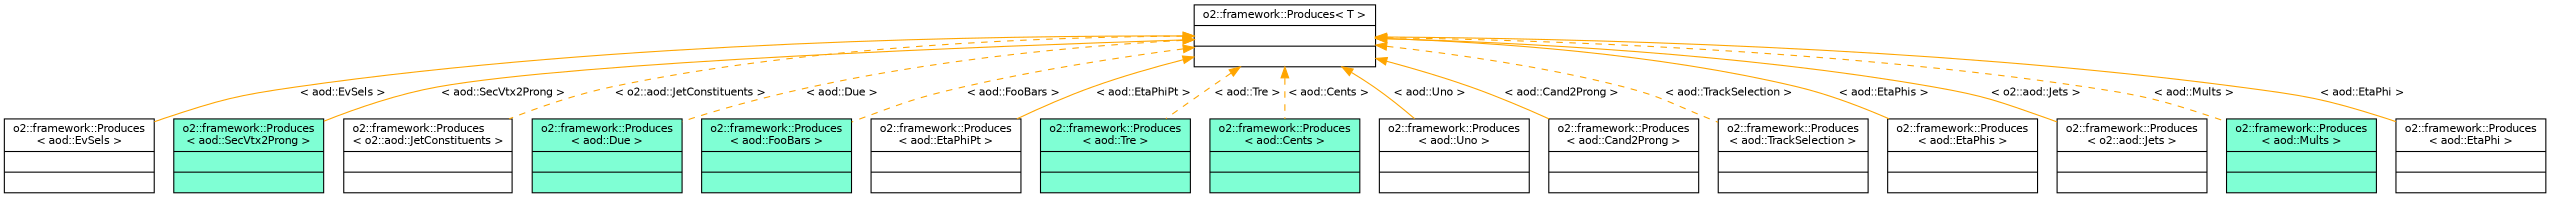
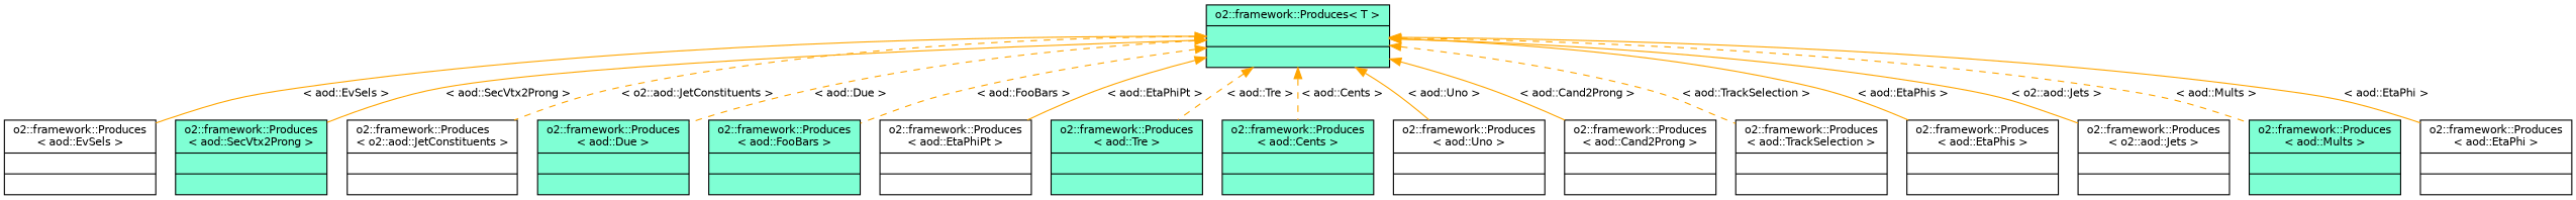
  digraph {
    node [color=black fillcolor=white fontname=Helvetica fontsize=10 shape=record style=filled]
    edge [color=orange dir=back fontname=Helvetica fontsize=10 labelfontname=Helvetica labelfontsize=10 style=solid]
-   n1 [fontcolor=black height=0.2 label="{o2::framework::Produces\< T \>\n||}" width=0.4]
+   n1 [fillcolor=aquamarine fontcolor=black height=0.2 label="{o2::framework::Produces\< T \>\n||}" width=0.4]
    n2 [height=0.2 label="{o2::framework::Produces\l\< aod::EvSels \>\n||}" width=0.4]
    n3 [height=0.2 label="{o2::framework::Produces\l\< aod::SecVtx2Prong \>\n||}" width=0.4 fillcolor=aquamarine]
    n4 [height=0.2 label="{o2::framework::Produces\l\< o2::aod::JetConstituents \>\n||}" width=0.4]
    n5 [height=0.2 label="{o2::framework::Produces\l\< aod::Due \>\n||}" width=0.4 fillcolor=aquamarine]
    n6 [height=0.2 label="{o2::framework::Produces\l\< aod::FooBars \>\n||}" width=0.4 fillcolor=aquamarine]
    n7 [height=0.2 label="{o2::framework::Produces\l\< aod::EtaPhiPt \>\n||}" width=0.4]
    n8 [height=0.2 label="{o2::framework::Produces\l\< aod::Tre \>\n||}" width=0.4 fillcolor=aquamarine]
    n9 [height=0.2 label="{o2::framework::Produces\l\< aod::Cents \>\n||}" width=0.4 fillcolor=aquamarine]
    n10 [height=0.2 label="{o2::framework::Produces\l\< aod::Uno \>\n||}" width=0.4]
    n11 [height=0.2 label="{o2::framework::Produces\l\< aod::Cand2Prong \>\n||}" width=0.4]
    n12 [height=0.2 label="{o2::framework::Produces\l\< aod::TrackSelection \>\n||}" width=0.4]
    n13 [height=0.2 label="{o2::framework::Produces\l\< aod::EtaPhis \>\n||}" width=0.4]
    n14 [height=0.2 label="{o2::framework::Produces\l\< o2::aod::Jets \>\n||}" width=0.4]
    n15 [height=0.2 label="{o2::framework::Produces\l\< aod::Mults \>\n||}" width=0.4 fillcolor=aquamarine]
    n16 [height=0.2 label="{o2::framework::Produces\l\< aod::EtaPhi \>\n||}" width=0.4]
    n1 -> n2 [label=" \< aod::EvSels \>"]
    n1 -> n3 [label=" \< aod::SecVtx2Prong \>"]
    n1 -> n4 [label=" \< o2::aod::JetConstituents \>" style=dashed]
    n1 -> n5 [label=" \< aod::Due \>" style=dashed]
    n1 -> n6 [label=" \< aod::FooBars \>" style=dashed]
    n1 -> n7 [label=" \< aod::EtaPhiPt \>"]
    n1 -> n8 [label=" \< aod::Tre \>" style=dashed]
    n1 -> n9 [label=" \< aod::Cents \>" style=dashed]
    n1 -> n10 [label=" \< aod::Uno \>"]
    n1 -> n11 [label=" \< aod::Cand2Prong \>"]
    n1 -> n12 [label=" \< aod::TrackSelection \>" style=dashed]
    n1 -> n13 [label=" \< aod::EtaPhis \>"]
    n1 -> n14 [label=" \< o2::aod::Jets \>"]
    n1 -> n15 [label=" \< aod::Mults \>" style=dashed]
    n1 -> n16 [label=" \< aod::EtaPhi \>"]
  }
